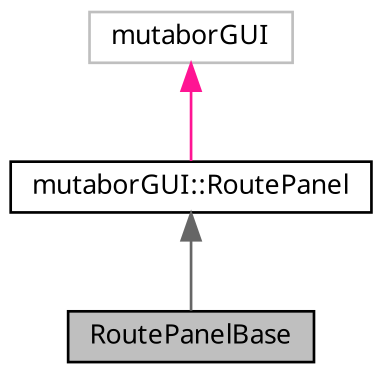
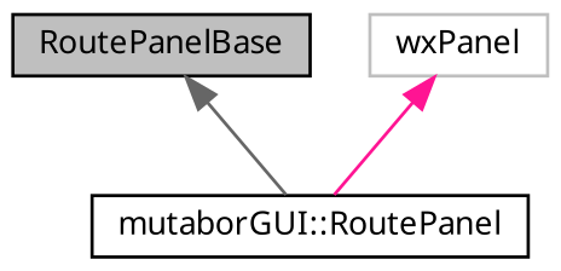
  digraph {
    node [color=black fillcolor=white fontname=Sans fontsize=10 shape=record style=filled]
    edge [dir=back fontname=Sans fontsize=10 labelfontname=Sans labelfontsize=10 style=solid]
    n1 [fillcolor=grey75 fontcolor=black height=0.2 label=RoutePanelBase width=0.4]
    n2 [height=0.2 label="mutaborGUI::RoutePanel" width=0.4]
-   n3 [color=grey75 height=0.2 label=mutaborGUI width=0.4]
-   n2 -> n1 [color=gray40]
+   n3 [color=grey75 height=0.2 label=wxPanel width=0.4]
+   n1 -> n2 [color=gray40]
    n3 -> n2 [color=deeppink]
  }
